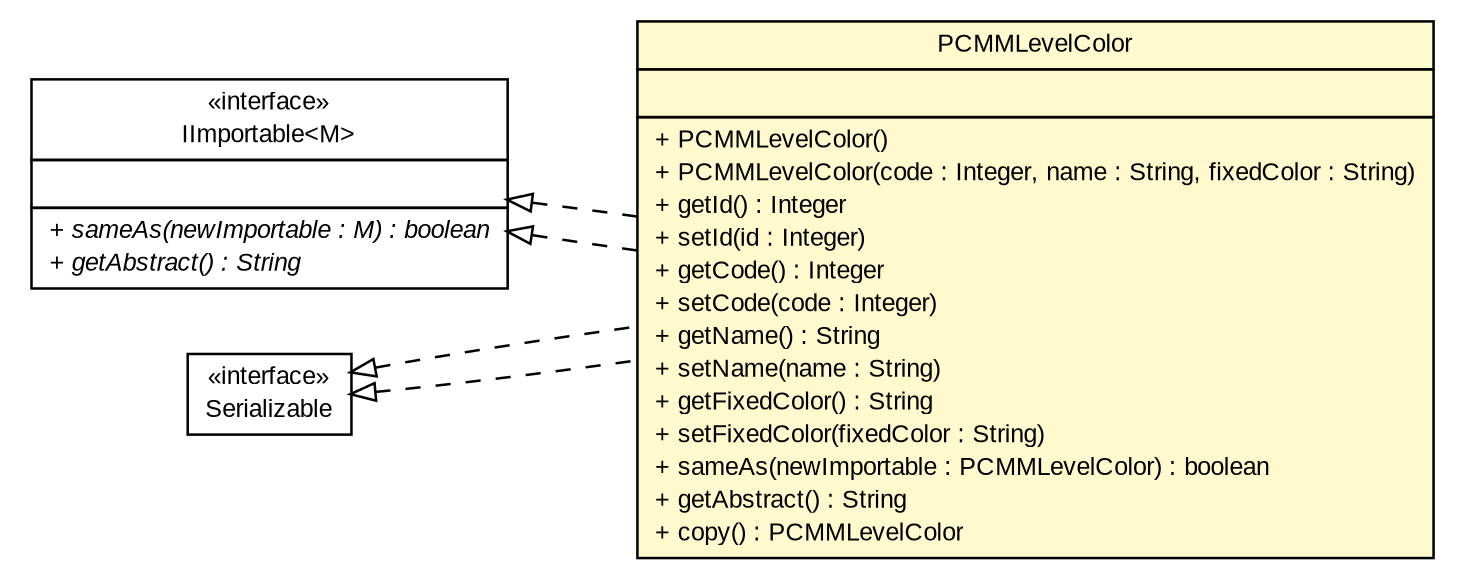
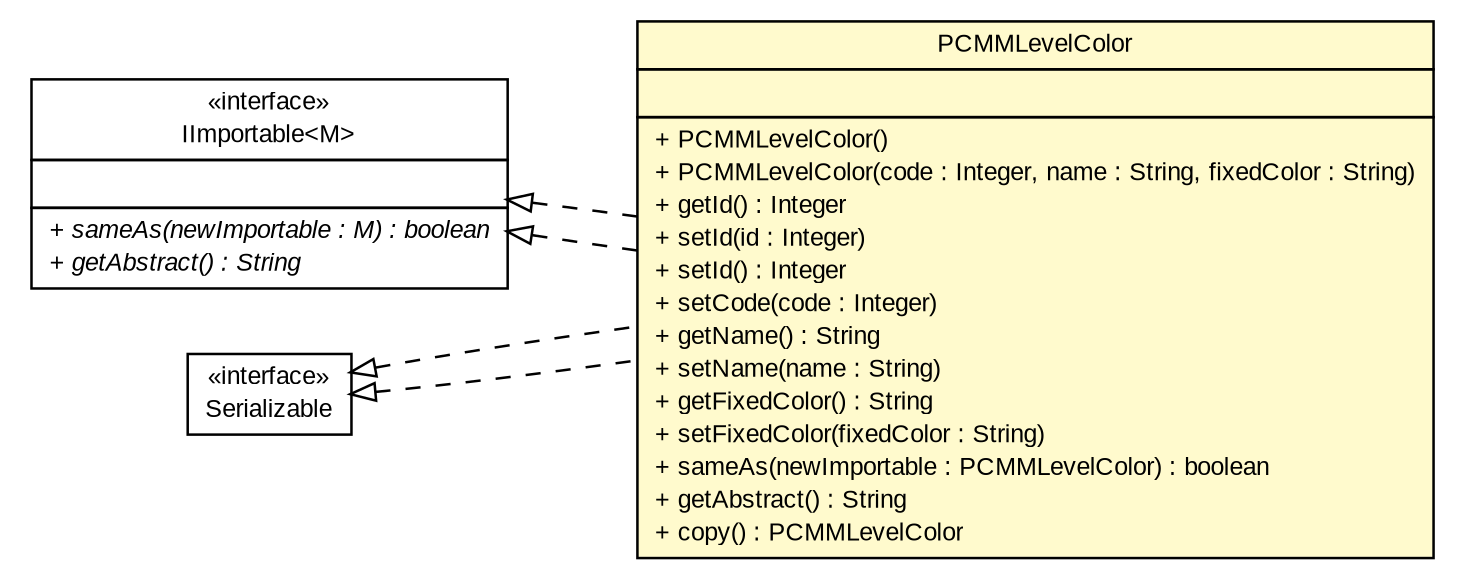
  digraph {
    nodesep=0.25
    rankdir=LR
    ranksep=0.5
    node [fontcolor=black fontname=arial fontsize=10.0 shape=plaintext]
    edge [arrowtail=empty dir=back fontname=arial fontsize=10 headport=p labelfontname=arial labelfontsize=10 style=dashed tailport=p]
-   n1 [label=<<table title="gov.sandia.cf.model.PCMMLevelColor" border="0" cellborder="1" cellspacing="0" cellpadding="2" port="p" bgcolor="lemonChiffon" href="./PCMMLevelColor.html"> 		<tr><td><table border="0" cellspacing="0" cellpadding="1"> <tr><td align="center" balign="center"> PCMMLevelColor </td></tr> 		</table></td></tr> 		<tr><td><table border="0" cellspacing="0" cellpadding="1"> <tr><td align="left" balign="left">  </td></tr> 		</table></td></tr> 		<tr><td><table border="0" cellspacing="0" cellpadding="1"> <tr><td align="left" balign="left"> + PCMMLevelColor() </td></tr> <tr><td align="left" balign="left"> + PCMMLevelColor(code : Integer, name : String, fixedColor : String) </td></tr> <tr><td align="left" balign="left"> + getId() : Integer </td></tr> <tr><td align="left" balign="left"> + setId(id : Integer) </td></tr> <tr><td align="left" balign="left"> + getCode() : Integer </td></tr> <tr><td align="left" balign="left"> + setCode(code : Integer) </td></tr> <tr><td align="left" balign="left"> + getName() : String </td></tr> <tr><td align="left" balign="left"> + setName(name : String) </td></tr> <tr><td align="left" balign="left"> + getFixedColor() : String </td></tr> <tr><td align="left" balign="left"> + setFixedColor(fixedColor : String) </td></tr> <tr><td align="left" balign="left"> + sameAs(newImportable : PCMMLevelColor) : boolean </td></tr> <tr><td align="left" balign="left"> + getAbstract() : String </td></tr> <tr><td align="left" balign="left"> + copy() : PCMMLevelColor </td></tr> 		</table></td></tr> 		</table>>]
+   n1 [label=<<table title="gov.sandia.cf.model.PCMMLevelColor" border="0" cellborder="1" cellspacing="0" cellpadding="2" port="p" bgcolor="lemonChiffon" href="./PCMMLevelColor.html"> 		<tr><td><table border="0" cellspacing="0" cellpadding="1"> <tr><td align="center" balign="center"> PCMMLevelColor </td></tr> 		</table></td></tr> 		<tr><td><table border="0" cellspacing="0" cellpadding="1"> <tr><td align="left" balign="left">  </td></tr> 		</table></td></tr> 		<tr><td><table border="0" cellspacing="0" cellpadding="1"> <tr><td align="left" balign="left"> + PCMMLevelColor() </td></tr> <tr><td align="left" balign="left"> + PCMMLevelColor(code : Integer, name : String, fixedColor : String) </td></tr> <tr><td align="left" balign="left"> + getId() : Integer </td></tr> <tr><td align="left" balign="left"> + setId(id : Integer) </td></tr> <tr><td align="left" balign="left"> + setId() : Integer </td></tr> <tr><td align="left" balign="left"> + setCode(code : Integer) </td></tr> <tr><td align="left" balign="left"> + getName() : String </td></tr> <tr><td align="left" balign="left"> + setName(name : String) </td></tr> <tr><td align="left" balign="left"> + getFixedColor() : String </td></tr> <tr><td align="left" balign="left"> + setFixedColor(fixedColor : String) </td></tr> <tr><td align="left" balign="left"> + sameAs(newImportable : PCMMLevelColor) : boolean </td></tr> <tr><td align="left" balign="left"> + getAbstract() : String </td></tr> <tr><td align="left" balign="left"> + copy() : PCMMLevelColor </td></tr> 		</table></td></tr> 		</table>>]
    n2 [label=<<table title="gov.sandia.cf.model.IImportable" border="0" cellborder="1" cellspacing="0" cellpadding="2" port="p" href="./IImportable.html"> 		<tr><td><table border="0" cellspacing="0" cellpadding="1"> <tr><td align="center" balign="center"> &#171;interface&#187; </td></tr> <tr><td align="center" balign="center"> IImportable&lt;M&gt; </td></tr> 		</table></td></tr> 		<tr><td><table border="0" cellspacing="0" cellpadding="1"> <tr><td align="left" balign="left">  </td></tr> 		</table></td></tr> 		<tr><td><table border="0" cellspacing="0" cellpadding="1"> <tr><td align="left" balign="left"><font face="arial italic" point-size="10.0"> + sameAs(newImportable : M) : boolean </font></td></tr> <tr><td align="left" balign="left"><font face="arial italic" point-size="10.0"> + getAbstract() : String </font></td></tr> 		</table></td></tr> 		</table>>]
    n3 [label=<<table title="java.io.Serializable" border="0" cellborder="1" cellspacing="0" cellpadding="2" port="p" href="http://java.sun.com/j2se/1.4.2/docs/api/java/io/Serializable.html"> 		<tr><td><table border="0" cellspacing="0" cellpadding="1"> <tr><td align="center" balign="center"> &#171;interface&#187; </td></tr> <tr><td align="center" balign="center"> Serializable </td></tr> 		</table></td></tr> 		</table>>]
    n2 -> n1
    n2 -> n1
    n3 -> n1
    n3 -> n1
  }
